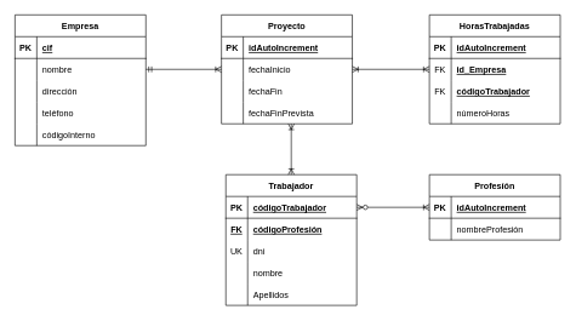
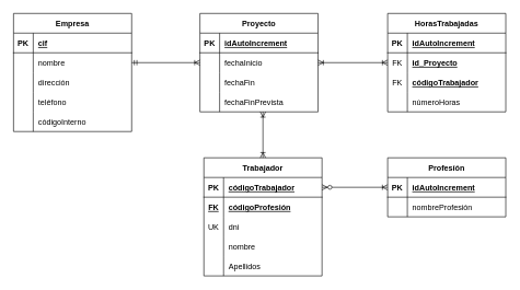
  <mxCell id="0" />
  <mxCell id="1" parent="0" />
  <mxCell id="2" value="Empresa" style="shape=table;startSize=30;container=1;collapsible=1;childLayout=tableLayout;fixedRows=1;rowLines=0;fontStyle=1;align=center;resizeLast=1;" vertex="1" parent="1"><mxGeometry x="20" y="20" width="180" height="180" as="geometry" /></mxCell>
  <mxCell id="3" value="" style="shape=tableRow;horizontal=0;startSize=0;swimlaneHead=0;swimlaneBody=0;fillColor=none;collapsible=0;dropTarget=0;points=[[0,0.5],[1,0.5]];portConstraint=eastwest;top=0;left=0;right=0;bottom=1;" vertex="1" parent="2"><mxGeometry y="30" width="180" height="30" as="geometry" /></mxCell>
  <mxCell id="4" value="PK" style="shape=partialRectangle;connectable=0;fillColor=none;top=0;left=0;bottom=0;right=0;fontStyle=1;overflow=hidden;" vertex="1" parent="3"><mxGeometry width="30" height="30" as="geometry"><mxRectangle width="30" height="30" as="alternateBounds" /></mxGeometry></mxCell>
  <mxCell id="5" value="cif" style="shape=partialRectangle;connectable=0;fillColor=none;top=0;left=0;bottom=0;right=0;align=left;spacingLeft=6;fontStyle=5;overflow=hidden;" vertex="1" parent="3"><mxGeometry x="30" width="150" height="30" as="geometry"><mxRectangle width="150" height="30" as="alternateBounds" /></mxGeometry></mxCell>
  <mxCell id="6" value="" style="shape=tableRow;horizontal=0;startSize=0;swimlaneHead=0;swimlaneBody=0;fillColor=none;collapsible=0;dropTarget=0;points=[[0,0.5],[1,0.5]];portConstraint=eastwest;top=0;left=0;right=0;bottom=0;" vertex="1" parent="2"><mxGeometry y="60" width="180" height="30" as="geometry" /></mxCell>
  <mxCell id="7" value="" style="shape=partialRectangle;connectable=0;fillColor=none;top=0;left=0;bottom=0;right=0;editable=1;overflow=hidden;" vertex="1" parent="6"><mxGeometry width="30" height="30" as="geometry"><mxRectangle width="30" height="30" as="alternateBounds" /></mxGeometry></mxCell>
  <mxCell id="8" value="nombre" style="shape=partialRectangle;connectable=0;fillColor=none;top=0;left=0;bottom=0;right=0;align=left;spacingLeft=6;overflow=hidden;" vertex="1" parent="6"><mxGeometry x="30" width="150" height="30" as="geometry"><mxRectangle width="150" height="30" as="alternateBounds" /></mxGeometry></mxCell>
  <mxCell id="9" value="" style="shape=tableRow;horizontal=0;startSize=0;swimlaneHead=0;swimlaneBody=0;fillColor=none;collapsible=0;dropTarget=0;points=[[0,0.5],[1,0.5]];portConstraint=eastwest;top=0;left=0;right=0;bottom=0;" vertex="1" parent="2"><mxGeometry y="90" width="180" height="30" as="geometry" /></mxCell>
  <mxCell id="10" value="" style="shape=partialRectangle;connectable=0;fillColor=none;top=0;left=0;bottom=0;right=0;editable=1;overflow=hidden;" vertex="1" parent="9"><mxGeometry width="30" height="30" as="geometry"><mxRectangle width="30" height="30" as="alternateBounds" /></mxGeometry></mxCell>
  <mxCell id="11" value="dirección" style="shape=partialRectangle;connectable=0;fillColor=none;top=0;left=0;bottom=0;right=0;align=left;spacingLeft=6;overflow=hidden;" vertex="1" parent="9"><mxGeometry x="30" width="150" height="30" as="geometry"><mxRectangle width="150" height="30" as="alternateBounds" /></mxGeometry></mxCell>
  <mxCell id="12" value="" style="shape=tableRow;horizontal=0;startSize=0;swimlaneHead=0;swimlaneBody=0;fillColor=none;collapsible=0;dropTarget=0;points=[[0,0.5],[1,0.5]];portConstraint=eastwest;top=0;left=0;right=0;bottom=0;" vertex="1" parent="2"><mxGeometry y="120" width="180" height="30" as="geometry" /></mxCell>
  <mxCell id="13" value="" style="shape=partialRectangle;connectable=0;fillColor=none;top=0;left=0;bottom=0;right=0;editable=1;overflow=hidden;" vertex="1" parent="12"><mxGeometry width="30" height="30" as="geometry"><mxRectangle width="30" height="30" as="alternateBounds" /></mxGeometry></mxCell>
  <mxCell id="14" value="teléfono" style="shape=partialRectangle;connectable=0;fillColor=none;top=0;left=0;bottom=0;right=0;align=left;spacingLeft=6;overflow=hidden;" vertex="1" parent="12"><mxGeometry x="30" width="150" height="30" as="geometry"><mxRectangle width="150" height="30" as="alternateBounds" /></mxGeometry></mxCell>
  <mxCell id="15" value="" style="shape=tableRow;horizontal=0;startSize=0;swimlaneHead=0;swimlaneBody=0;fillColor=none;collapsible=0;dropTarget=0;points=[[0,0.5],[1,0.5]];portConstraint=eastwest;top=0;left=0;right=0;bottom=0;" vertex="1" parent="2"><mxGeometry y="150" width="180" height="30" as="geometry" /></mxCell>
  <mxCell id="16" value="" style="shape=partialRectangle;connectable=0;fillColor=none;top=0;left=0;bottom=0;right=0;editable=1;overflow=hidden;" vertex="1" parent="15"><mxGeometry width="30" height="30" as="geometry"><mxRectangle width="30" height="30" as="alternateBounds" /></mxGeometry></mxCell>
  <mxCell id="17" value="códigoInterno" style="shape=partialRectangle;connectable=0;fillColor=none;top=0;left=0;bottom=0;right=0;align=left;spacingLeft=6;overflow=hidden;" vertex="1" parent="15"><mxGeometry x="30" width="150" height="30" as="geometry"><mxRectangle width="150" height="30" as="alternateBounds" /></mxGeometry></mxCell>
  <mxCell id="18" value="Proyecto" style="shape=table;startSize=30;container=1;collapsible=1;childLayout=tableLayout;fixedRows=1;rowLines=0;fontStyle=1;align=center;resizeLast=1;" vertex="1" parent="1"><mxGeometry x="304" y="20" width="180" height="150" as="geometry" /></mxCell>
  <mxCell id="19" value="" style="shape=tableRow;horizontal=0;startSize=0;swimlaneHead=0;swimlaneBody=0;fillColor=none;collapsible=0;dropTarget=0;points=[[0,0.5],[1,0.5]];portConstraint=eastwest;top=0;left=0;right=0;bottom=1;" vertex="1" parent="18"><mxGeometry y="30" width="180" height="30" as="geometry" /></mxCell>
  <mxCell id="20" value="PK" style="shape=partialRectangle;connectable=0;fillColor=none;top=0;left=0;bottom=0;right=0;fontStyle=1;overflow=hidden;" vertex="1" parent="19"><mxGeometry width="30" height="30" as="geometry"><mxRectangle width="30" height="30" as="alternateBounds" /></mxGeometry></mxCell>
  <mxCell id="21" value="idAutoIncrement" style="shape=partialRectangle;connectable=0;fillColor=none;top=0;left=0;bottom=0;right=0;align=left;spacingLeft=6;fontStyle=5;overflow=hidden;" vertex="1" parent="19"><mxGeometry x="30" width="150" height="30" as="geometry"><mxRectangle width="150" height="30" as="alternateBounds" /></mxGeometry></mxCell>
  <mxCell id="22" value="" style="shape=tableRow;horizontal=0;startSize=0;swimlaneHead=0;swimlaneBody=0;fillColor=none;collapsible=0;dropTarget=0;points=[[0,0.5],[1,0.5]];portConstraint=eastwest;top=0;left=0;right=0;bottom=0;" vertex="1" parent="18"><mxGeometry y="60" width="180" height="30" as="geometry" /></mxCell>
  <mxCell id="23" value="" style="shape=partialRectangle;connectable=0;fillColor=none;top=0;left=0;bottom=0;right=0;editable=1;overflow=hidden;" vertex="1" parent="22"><mxGeometry width="30" height="30" as="geometry"><mxRectangle width="30" height="30" as="alternateBounds" /></mxGeometry></mxCell>
  <mxCell id="24" value="fechaInicio" style="shape=partialRectangle;connectable=0;fillColor=none;top=0;left=0;bottom=0;right=0;align=left;spacingLeft=6;overflow=hidden;" vertex="1" parent="22"><mxGeometry x="30" width="150" height="30" as="geometry"><mxRectangle width="150" height="30" as="alternateBounds" /></mxGeometry></mxCell>
  <mxCell id="25" value="" style="shape=tableRow;horizontal=0;startSize=0;swimlaneHead=0;swimlaneBody=0;fillColor=none;collapsible=0;dropTarget=0;points=[[0,0.5],[1,0.5]];portConstraint=eastwest;top=0;left=0;right=0;bottom=0;" vertex="1" parent="18"><mxGeometry y="90" width="180" height="30" as="geometry" /></mxCell>
  <mxCell id="26" value="" style="shape=partialRectangle;connectable=0;fillColor=none;top=0;left=0;bottom=0;right=0;editable=1;overflow=hidden;" vertex="1" parent="25"><mxGeometry width="30" height="30" as="geometry"><mxRectangle width="30" height="30" as="alternateBounds" /></mxGeometry></mxCell>
  <mxCell id="27" value="fechaFin" style="shape=partialRectangle;connectable=0;fillColor=none;top=0;left=0;bottom=0;right=0;align=left;spacingLeft=6;overflow=hidden;" vertex="1" parent="25"><mxGeometry x="30" width="150" height="30" as="geometry"><mxRectangle width="150" height="30" as="alternateBounds" /></mxGeometry></mxCell>
  <mxCell id="28" value="" style="shape=tableRow;horizontal=0;startSize=0;swimlaneHead=0;swimlaneBody=0;fillColor=none;collapsible=0;dropTarget=0;points=[[0,0.5],[1,0.5]];portConstraint=eastwest;top=0;left=0;right=0;bottom=0;" vertex="1" parent="18"><mxGeometry y="120" width="180" height="30" as="geometry" /></mxCell>
  <mxCell id="29" value="" style="shape=partialRectangle;connectable=0;fillColor=none;top=0;left=0;bottom=0;right=0;editable=1;overflow=hidden;" vertex="1" parent="28"><mxGeometry width="30" height="30" as="geometry"><mxRectangle width="30" height="30" as="alternateBounds" /></mxGeometry></mxCell>
  <mxCell id="30" value="fechaFinPrevista" style="shape=partialRectangle;connectable=0;fillColor=none;top=0;left=0;bottom=0;right=0;align=left;spacingLeft=6;overflow=hidden;" vertex="1" parent="28"><mxGeometry x="30" width="150" height="30" as="geometry"><mxRectangle width="150" height="30" as="alternateBounds" /></mxGeometry></mxCell>
  <mxCell id="31" value="Trabajador" style="shape=table;startSize=30;container=1;collapsible=1;childLayout=tableLayout;fixedRows=1;rowLines=0;fontStyle=1;align=center;resizeLast=1;" vertex="1" parent="1"><mxGeometry x="310" y="240" width="180" height="180" as="geometry" /></mxCell>
  <mxCell id="32" value="" style="shape=tableRow;horizontal=0;startSize=0;swimlaneHead=0;swimlaneBody=0;fillColor=none;collapsible=0;dropTarget=0;points=[[0,0.5],[1,0.5]];portConstraint=eastwest;top=0;left=0;right=0;bottom=1;" vertex="1" parent="31"><mxGeometry y="30" width="180" height="30" as="geometry" /></mxCell>
  <mxCell id="33" value="PK" style="shape=partialRectangle;connectable=0;fillColor=none;top=0;left=0;bottom=0;right=0;fontStyle=1;overflow=hidden;" vertex="1" parent="32"><mxGeometry width="30" height="30" as="geometry"><mxRectangle width="30" height="30" as="alternateBounds" /></mxGeometry></mxCell>
  <mxCell id="34" value="códigoTrabajador" style="shape=partialRectangle;connectable=0;fillColor=none;top=0;left=0;bottom=0;right=0;align=left;spacingLeft=6;fontStyle=5;overflow=hidden;" vertex="1" parent="32"><mxGeometry x="30" width="150" height="30" as="geometry"><mxRectangle width="150" height="30" as="alternateBounds" /></mxGeometry></mxCell>
  <mxCell id="35" value="" style="shape=tableRow;horizontal=0;startSize=0;swimlaneHead=0;swimlaneBody=0;fillColor=none;collapsible=0;dropTarget=0;points=[[0,0.5],[1,0.5]];portConstraint=eastwest;top=0;left=0;right=0;bottom=0;fontStyle=4" vertex="1" parent="31"><mxGeometry y="60" width="180" height="30" as="geometry" /></mxCell>
  <mxCell id="36" value="FK" style="shape=partialRectangle;connectable=0;fillColor=none;top=0;left=0;bottom=0;right=0;editable=1;overflow=hidden;fontStyle=5" vertex="1" parent="35"><mxGeometry width="30" height="30" as="geometry"><mxRectangle width="30" height="30" as="alternateBounds" /></mxGeometry></mxCell>
  <mxCell id="37" value="códigoProfesión" style="shape=partialRectangle;connectable=0;fillColor=none;top=0;left=0;bottom=0;right=0;align=left;spacingLeft=6;overflow=hidden;fontStyle=5" vertex="1" parent="35"><mxGeometry x="30" width="150" height="30" as="geometry"><mxRectangle width="150" height="30" as="alternateBounds" /></mxGeometry></mxCell>
  <mxCell id="38" value="" style="shape=tableRow;horizontal=0;startSize=0;swimlaneHead=0;swimlaneBody=0;fillColor=none;collapsible=0;dropTarget=0;points=[[0,0.5],[1,0.5]];portConstraint=eastwest;top=0;left=0;right=0;bottom=0;" vertex="1" parent="31"><mxGeometry y="90" width="180" height="30" as="geometry" /></mxCell>
  <mxCell id="39" value="UK" style="shape=partialRectangle;connectable=0;fillColor=none;top=0;left=0;bottom=0;right=0;editable=1;overflow=hidden;" vertex="1" parent="38"><mxGeometry width="30" height="30" as="geometry"><mxRectangle width="30" height="30" as="alternateBounds" /></mxGeometry></mxCell>
  <mxCell id="40" value="dni" style="shape=partialRectangle;connectable=0;fillColor=none;top=0;left=0;bottom=0;right=0;align=left;spacingLeft=6;overflow=hidden;" vertex="1" parent="38"><mxGeometry x="30" width="150" height="30" as="geometry"><mxRectangle width="150" height="30" as="alternateBounds" /></mxGeometry></mxCell>
  <mxCell id="41" value="" style="shape=tableRow;horizontal=0;startSize=0;swimlaneHead=0;swimlaneBody=0;fillColor=none;collapsible=0;dropTarget=0;points=[[0,0.5],[1,0.5]];portConstraint=eastwest;top=0;left=0;right=0;bottom=0;" vertex="1" parent="31"><mxGeometry y="120" width="180" height="30" as="geometry" /></mxCell>
  <mxCell id="42" value="" style="shape=partialRectangle;connectable=0;fillColor=none;top=0;left=0;bottom=0;right=0;editable=1;overflow=hidden;" vertex="1" parent="41"><mxGeometry width="30" height="30" as="geometry"><mxRectangle width="30" height="30" as="alternateBounds" /></mxGeometry></mxCell>
  <mxCell id="43" value="nombre" style="shape=partialRectangle;connectable=0;fillColor=none;top=0;left=0;bottom=0;right=0;align=left;spacingLeft=6;overflow=hidden;" vertex="1" parent="41"><mxGeometry x="30" width="150" height="30" as="geometry"><mxRectangle width="150" height="30" as="alternateBounds" /></mxGeometry></mxCell>
  <mxCell id="44" value="" style="shape=tableRow;horizontal=0;startSize=0;swimlaneHead=0;swimlaneBody=0;fillColor=none;collapsible=0;dropTarget=0;points=[[0,0.5],[1,0.5]];portConstraint=eastwest;top=0;left=0;right=0;bottom=0;" vertex="1" parent="31"><mxGeometry y="150" width="180" height="30" as="geometry" /></mxCell>
  <mxCell id="45" value="" style="shape=partialRectangle;connectable=0;fillColor=none;top=0;left=0;bottom=0;right=0;editable=1;overflow=hidden;" vertex="1" parent="44"><mxGeometry width="30" height="30" as="geometry"><mxRectangle width="30" height="30" as="alternateBounds" /></mxGeometry></mxCell>
  <mxCell id="46" value="Apellidos" style="shape=partialRectangle;connectable=0;fillColor=none;top=0;left=0;bottom=0;right=0;align=left;spacingLeft=6;overflow=hidden;" vertex="1" parent="44"><mxGeometry x="30" width="150" height="30" as="geometry"><mxRectangle width="150" height="30" as="alternateBounds" /></mxGeometry></mxCell>
  <mxCell id="47" value="Profesíón" style="shape=table;startSize=30;container=1;collapsible=1;childLayout=tableLayout;fixedRows=1;rowLines=0;fontStyle=1;align=center;resizeLast=1;" vertex="1" parent="1"><mxGeometry x="590" y="240" width="180" height="90" as="geometry" /></mxCell>
  <mxCell id="48" value="" style="shape=tableRow;horizontal=0;startSize=0;swimlaneHead=0;swimlaneBody=0;fillColor=none;collapsible=0;dropTarget=0;points=[[0,0.5],[1,0.5]];portConstraint=eastwest;top=0;left=0;right=0;bottom=1;" vertex="1" parent="47"><mxGeometry y="30" width="180" height="30" as="geometry" /></mxCell>
  <mxCell id="49" value="PK" style="shape=partialRectangle;connectable=0;fillColor=none;top=0;left=0;bottom=0;right=0;fontStyle=1;overflow=hidden;" vertex="1" parent="48"><mxGeometry width="30" height="30" as="geometry"><mxRectangle width="30" height="30" as="alternateBounds" /></mxGeometry></mxCell>
  <mxCell id="50" value="idAutoIncrement" style="shape=partialRectangle;connectable=0;fillColor=none;top=0;left=0;bottom=0;right=0;align=left;spacingLeft=6;fontStyle=5;overflow=hidden;" vertex="1" parent="48"><mxGeometry x="30" width="150" height="30" as="geometry"><mxRectangle width="150" height="30" as="alternateBounds" /></mxGeometry></mxCell>
  <mxCell id="51" value="" style="shape=tableRow;horizontal=0;startSize=0;swimlaneHead=0;swimlaneBody=0;fillColor=none;collapsible=0;dropTarget=0;points=[[0,0.5],[1,0.5]];portConstraint=eastwest;top=0;left=0;right=0;bottom=0;" vertex="1" parent="47"><mxGeometry y="60" width="180" height="30" as="geometry" /></mxCell>
  <mxCell id="52" value="" style="shape=partialRectangle;connectable=0;fillColor=none;top=0;left=0;bottom=0;right=0;editable=1;overflow=hidden;" vertex="1" parent="51"><mxGeometry width="30" height="30" as="geometry"><mxRectangle width="30" height="30" as="alternateBounds" /></mxGeometry></mxCell>
  <mxCell id="53" value="nombreProfesión" style="shape=partialRectangle;connectable=0;fillColor=none;top=0;left=0;bottom=0;right=0;align=left;spacingLeft=6;overflow=hidden;" vertex="1" parent="51"><mxGeometry x="30" width="150" height="30" as="geometry"><mxRectangle width="150" height="30" as="alternateBounds" /></mxGeometry></mxCell>
  <mxCell id="54" value="" style="fontSize=12;html=1;endArrow=ERoneToMany;endFill=0;startArrow=ERmandOne;rounded=0;entryX=0;entryY=0.5;entryDx=0;entryDy=0;exitX=1;exitY=0.5;exitDx=0;exitDy=0;startFill=0;" edge="1" parent="1" source="6" target="22"><mxGeometry width="100" height="100" relative="1" as="geometry"><mxPoint x="180" y="190" as="sourcePoint" /><mxPoint x="280" y="90" as="targetPoint" /></mxGeometry></mxCell>
  <mxCell id="55" value="" style="fontSize=12;html=1;endArrow=ERoneToMany;endFill=0;startArrow=ERoneToMany;rounded=0;entryX=0.5;entryY=0;entryDx=0;entryDy=0;startFill=0;" edge="1" parent="1" target="31"><mxGeometry width="100" height="100" relative="1" as="geometry"><mxPoint x="400" y="170" as="sourcePoint" /><mxPoint x="314" y="105" as="targetPoint" /></mxGeometry></mxCell>
  <mxCell id="56" value="" style="fontSize=12;html=1;endArrow=ERoneToMany;endFill=0;startArrow=ERzeroToMany;rounded=0;exitX=1;exitY=0.5;exitDx=0;exitDy=0;entryX=0;entryY=0.5;entryDx=0;entryDy=0;" edge="1" parent="1" source="32" target="48"><mxGeometry width="100" height="100" relative="1" as="geometry"><mxPoint x="450" y="200" as="sourcePoint" /><mxPoint x="530" y="265" as="targetPoint" /></mxGeometry></mxCell>
  <mxCell id="57" value="HorasTrabajadas" style="shape=table;startSize=30;container=1;collapsible=1;childLayout=tableLayout;fixedRows=1;rowLines=0;fontStyle=1;align=center;resizeLast=1;" vertex="1" parent="1"><mxGeometry x="590" y="20" width="180" height="150" as="geometry" /></mxCell>
  <mxCell id="58" value="" style="shape=tableRow;horizontal=0;startSize=0;swimlaneHead=0;swimlaneBody=0;fillColor=none;collapsible=0;dropTarget=0;points=[[0,0.5],[1,0.5]];portConstraint=eastwest;top=0;left=0;right=0;bottom=1;" vertex="1" parent="57"><mxGeometry y="30" width="180" height="30" as="geometry" /></mxCell>
  <mxCell id="59" value="PK" style="shape=partialRectangle;connectable=0;fillColor=none;top=0;left=0;bottom=0;right=0;fontStyle=1;overflow=hidden;" vertex="1" parent="58"><mxGeometry width="30" height="30" as="geometry"><mxRectangle width="30" height="30" as="alternateBounds" /></mxGeometry></mxCell>
  <mxCell id="60" value="idAutoIncrement" style="shape=partialRectangle;connectable=0;fillColor=none;top=0;left=0;bottom=0;right=0;align=left;spacingLeft=6;fontStyle=5;overflow=hidden;" vertex="1" parent="58"><mxGeometry x="30" width="150" height="30" as="geometry"><mxRectangle width="150" height="30" as="alternateBounds" /></mxGeometry></mxCell>
  <mxCell id="61" value="" style="shape=tableRow;horizontal=0;startSize=0;swimlaneHead=0;swimlaneBody=0;fillColor=none;collapsible=0;dropTarget=0;points=[[0,0.5],[1,0.5]];portConstraint=eastwest;top=0;left=0;right=0;bottom=0;" vertex="1" parent="57"><mxGeometry y="60" width="180" height="30" as="geometry" /></mxCell>
  <mxCell id="62" value="FK" style="shape=partialRectangle;connectable=0;fillColor=none;top=0;left=0;bottom=0;right=0;editable=1;overflow=hidden;" vertex="1" parent="61"><mxGeometry width="30" height="30" as="geometry"><mxRectangle width="30" height="30" as="alternateBounds" /></mxGeometry></mxCell>
- <mxCell id="63" value="id_Empresa" style="shape=partialRectangle;connectable=0;fillColor=none;top=0;left=0;bottom=0;right=0;align=left;spacingLeft=6;overflow=hidden;fontStyle=5" vertex="1" parent="61"><mxGeometry x="30" width="150" height="30" as="geometry"><mxRectangle width="150" height="30" as="alternateBounds" /></mxGeometry></mxCell>
+ <mxCell id="63" value="id_Proyecto" style="shape=partialRectangle;connectable=0;fillColor=none;top=0;left=0;bottom=0;right=0;align=left;spacingLeft=6;overflow=hidden;fontStyle=5" vertex="1" parent="61"><mxGeometry x="30" width="150" height="30" as="geometry"><mxRectangle width="150" height="30" as="alternateBounds" /></mxGeometry></mxCell>
  <mxCell id="64" value="" style="shape=tableRow;horizontal=0;startSize=0;swimlaneHead=0;swimlaneBody=0;fillColor=none;collapsible=0;dropTarget=0;points=[[0,0.5],[1,0.5]];portConstraint=eastwest;top=0;left=0;right=0;bottom=0;fontStyle=1" vertex="1" parent="57"><mxGeometry y="90" width="180" height="30" as="geometry" /></mxCell>
  <mxCell id="65" value="FK" style="shape=partialRectangle;connectable=0;fillColor=none;top=0;left=0;bottom=0;right=0;editable=1;overflow=hidden;" vertex="1" parent="64"><mxGeometry width="30" height="30" as="geometry"><mxRectangle width="30" height="30" as="alternateBounds" /></mxGeometry></mxCell>
  <mxCell id="66" value="códigoTrabajador" style="shape=partialRectangle;connectable=0;fillColor=none;top=0;left=0;bottom=0;right=0;align=left;spacingLeft=6;overflow=hidden;fontStyle=5" vertex="1" parent="64"><mxGeometry x="30" width="150" height="30" as="geometry"><mxRectangle width="150" height="30" as="alternateBounds" /></mxGeometry></mxCell>
  <mxCell id="67" value="" style="shape=tableRow;horizontal=0;startSize=0;swimlaneHead=0;swimlaneBody=0;fillColor=none;collapsible=0;dropTarget=0;points=[[0,0.5],[1,0.5]];portConstraint=eastwest;top=0;left=0;right=0;bottom=0;" vertex="1" parent="57"><mxGeometry y="120" width="180" height="30" as="geometry" /></mxCell>
  <mxCell id="68" value="" style="shape=partialRectangle;connectable=0;fillColor=none;top=0;left=0;bottom=0;right=0;editable=1;overflow=hidden;" vertex="1" parent="67"><mxGeometry width="30" height="30" as="geometry"><mxRectangle width="30" height="30" as="alternateBounds" /></mxGeometry></mxCell>
  <mxCell id="69" value="númeroHoras" style="shape=partialRectangle;connectable=0;fillColor=none;top=0;left=0;bottom=0;right=0;align=left;spacingLeft=6;overflow=hidden;" vertex="1" parent="67"><mxGeometry x="30" width="150" height="30" as="geometry"><mxRectangle width="150" height="30" as="alternateBounds" /></mxGeometry></mxCell>
  <mxCell id="70" value="" style="fontSize=12;html=1;endArrow=ERoneToMany;endFill=0;startArrow=ERoneToMany;rounded=0;entryX=0;entryY=0.5;entryDx=0;entryDy=0;startFill=0;exitX=1;exitY=0.5;exitDx=0;exitDy=0;" edge="1" parent="1" source="22" target="61"><mxGeometry width="100" height="100" relative="1" as="geometry"><mxPoint x="410" y="180" as="sourcePoint" /><mxPoint x="410" y="250" as="targetPoint" /></mxGeometry></mxCell>
